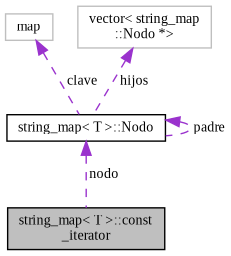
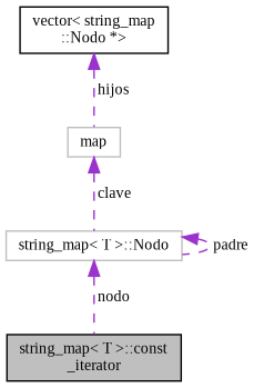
  digraph {
    fontname="Liberation Serif"
    node [color=black fillcolor=white fontname="Liberation Serif" fontsize=10 shape=record style=filled]
    edge [color=darkorchid3 dir=back fontname="Liberation Serif" fontsize=10 labelfontname=Helvetica labelfontsize=10 style=dashed]
    n1 [fillcolor=grey75 fontcolor=black height=0.2 label="string_map\< T \>::const\l_iterator" width=0.4]
-   n2 [height=0.2 label="string_map\< T \>::Nodo" width=0.4]
+   n2 [color=grey75 height=0.2 label="string_map\< T \>::Nodo" width=0.4]
    n3 [color=grey75 height=0.2 label=map width=0.4]
-   n4 [color=grey75 height=0.2 label="vector\< string_map\l::Nodo *\>" width=0.4]
+   n4 [height=0.2 label="vector\< string_map\l::Nodo *\>" width=0.4]
    n2 -> n1 [label=" nodo"]
    n2 -> n2 [label=" padre"]
    n3 -> n2 [label=" clave"]
-   n4 -> n2 [label=" hijos"]
+   n4 -> n3 [label=" hijos"]
  }
